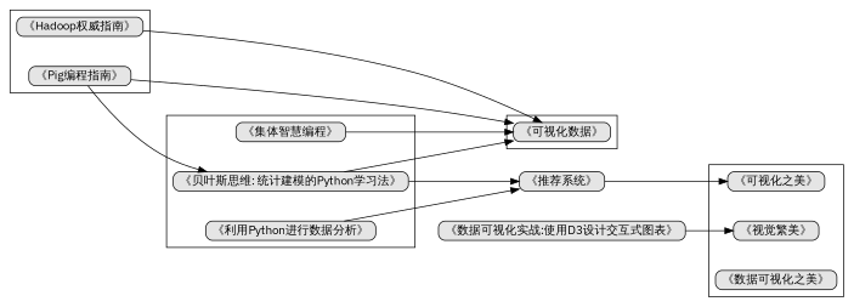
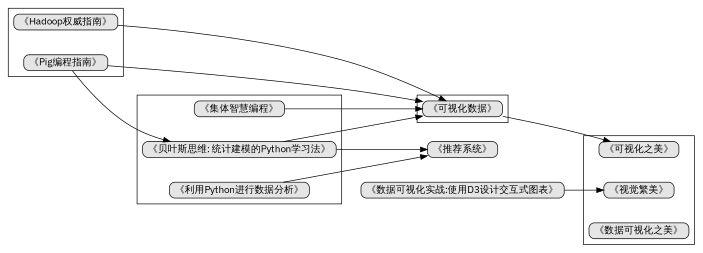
  digraph {
    fixedsize=true
    fontname="IBM Plex Sans"
    nodesep=0.5
    rankdir=LR
    node [concentrate=true fillcolor="#E5E5E5" fontname="IBM Plex Sans" shape=box style="rounded,filled"]
    edge [fontname="IBM Plex Sans"]
    "《可视化数据》" [height=0 width=0]
    "《Pig编程指南》" [height=0 width=0]
    "《Hadoop权威指南》" [height=0 width=0]
    "《视觉繁美》" [height=0 width=0]
    "《可视化之美》" [height=0 width=0]
    "《数据可视化之美》" [height=0 width=0]
    "《利用Python进行数据分析》" [height=0 width=0]
    "《贝叶斯思维: 统计建模的Python学习法》" [height=0 width=0]
    "《集体智慧编程》" [height=0 width=0]
    "《推荐系统》" [height=0 width=0]
    "《数据可视化实战:使用D3设计交互式图表》" [height=0 width=0]
    subgraph cluster_1 {
      "《可视化数据》"
    }
    subgraph cluster_2 {
      "《Pig编程指南》"
      "《Hadoop权威指南》"
    }
    subgraph cluster_3 {
      "《视觉繁美》"
      "《可视化之美》"
      "《数据可视化之美》"
    }
    subgraph cluster_4 {
      "《利用Python进行数据分析》"
      "《贝叶斯思维: 统计建模的Python学习法》"
      "《集体智慧编程》"
    }
-   "《推荐系统》" -> "《可视化之美》"
+   "《可视化数据》" -> "《可视化之美》"
    "《Pig编程指南》" -> "《可视化数据》"
    "《Pig编程指南》" -> "《贝叶斯思维: 统计建模的Python学习法》"
    "《Hadoop权威指南》" -> "《可视化数据》"
    "《利用Python进行数据分析》" -> "《推荐系统》"
    "《贝叶斯思维: 统计建模的Python学习法》" -> "《可视化数据》"
    "《贝叶斯思维: 统计建模的Python学习法》" -> "《推荐系统》"
    "《集体智慧编程》" -> "《可视化数据》"
    "《数据可视化实战:使用D3设计交互式图表》" -> "《视觉繁美》"
  }
